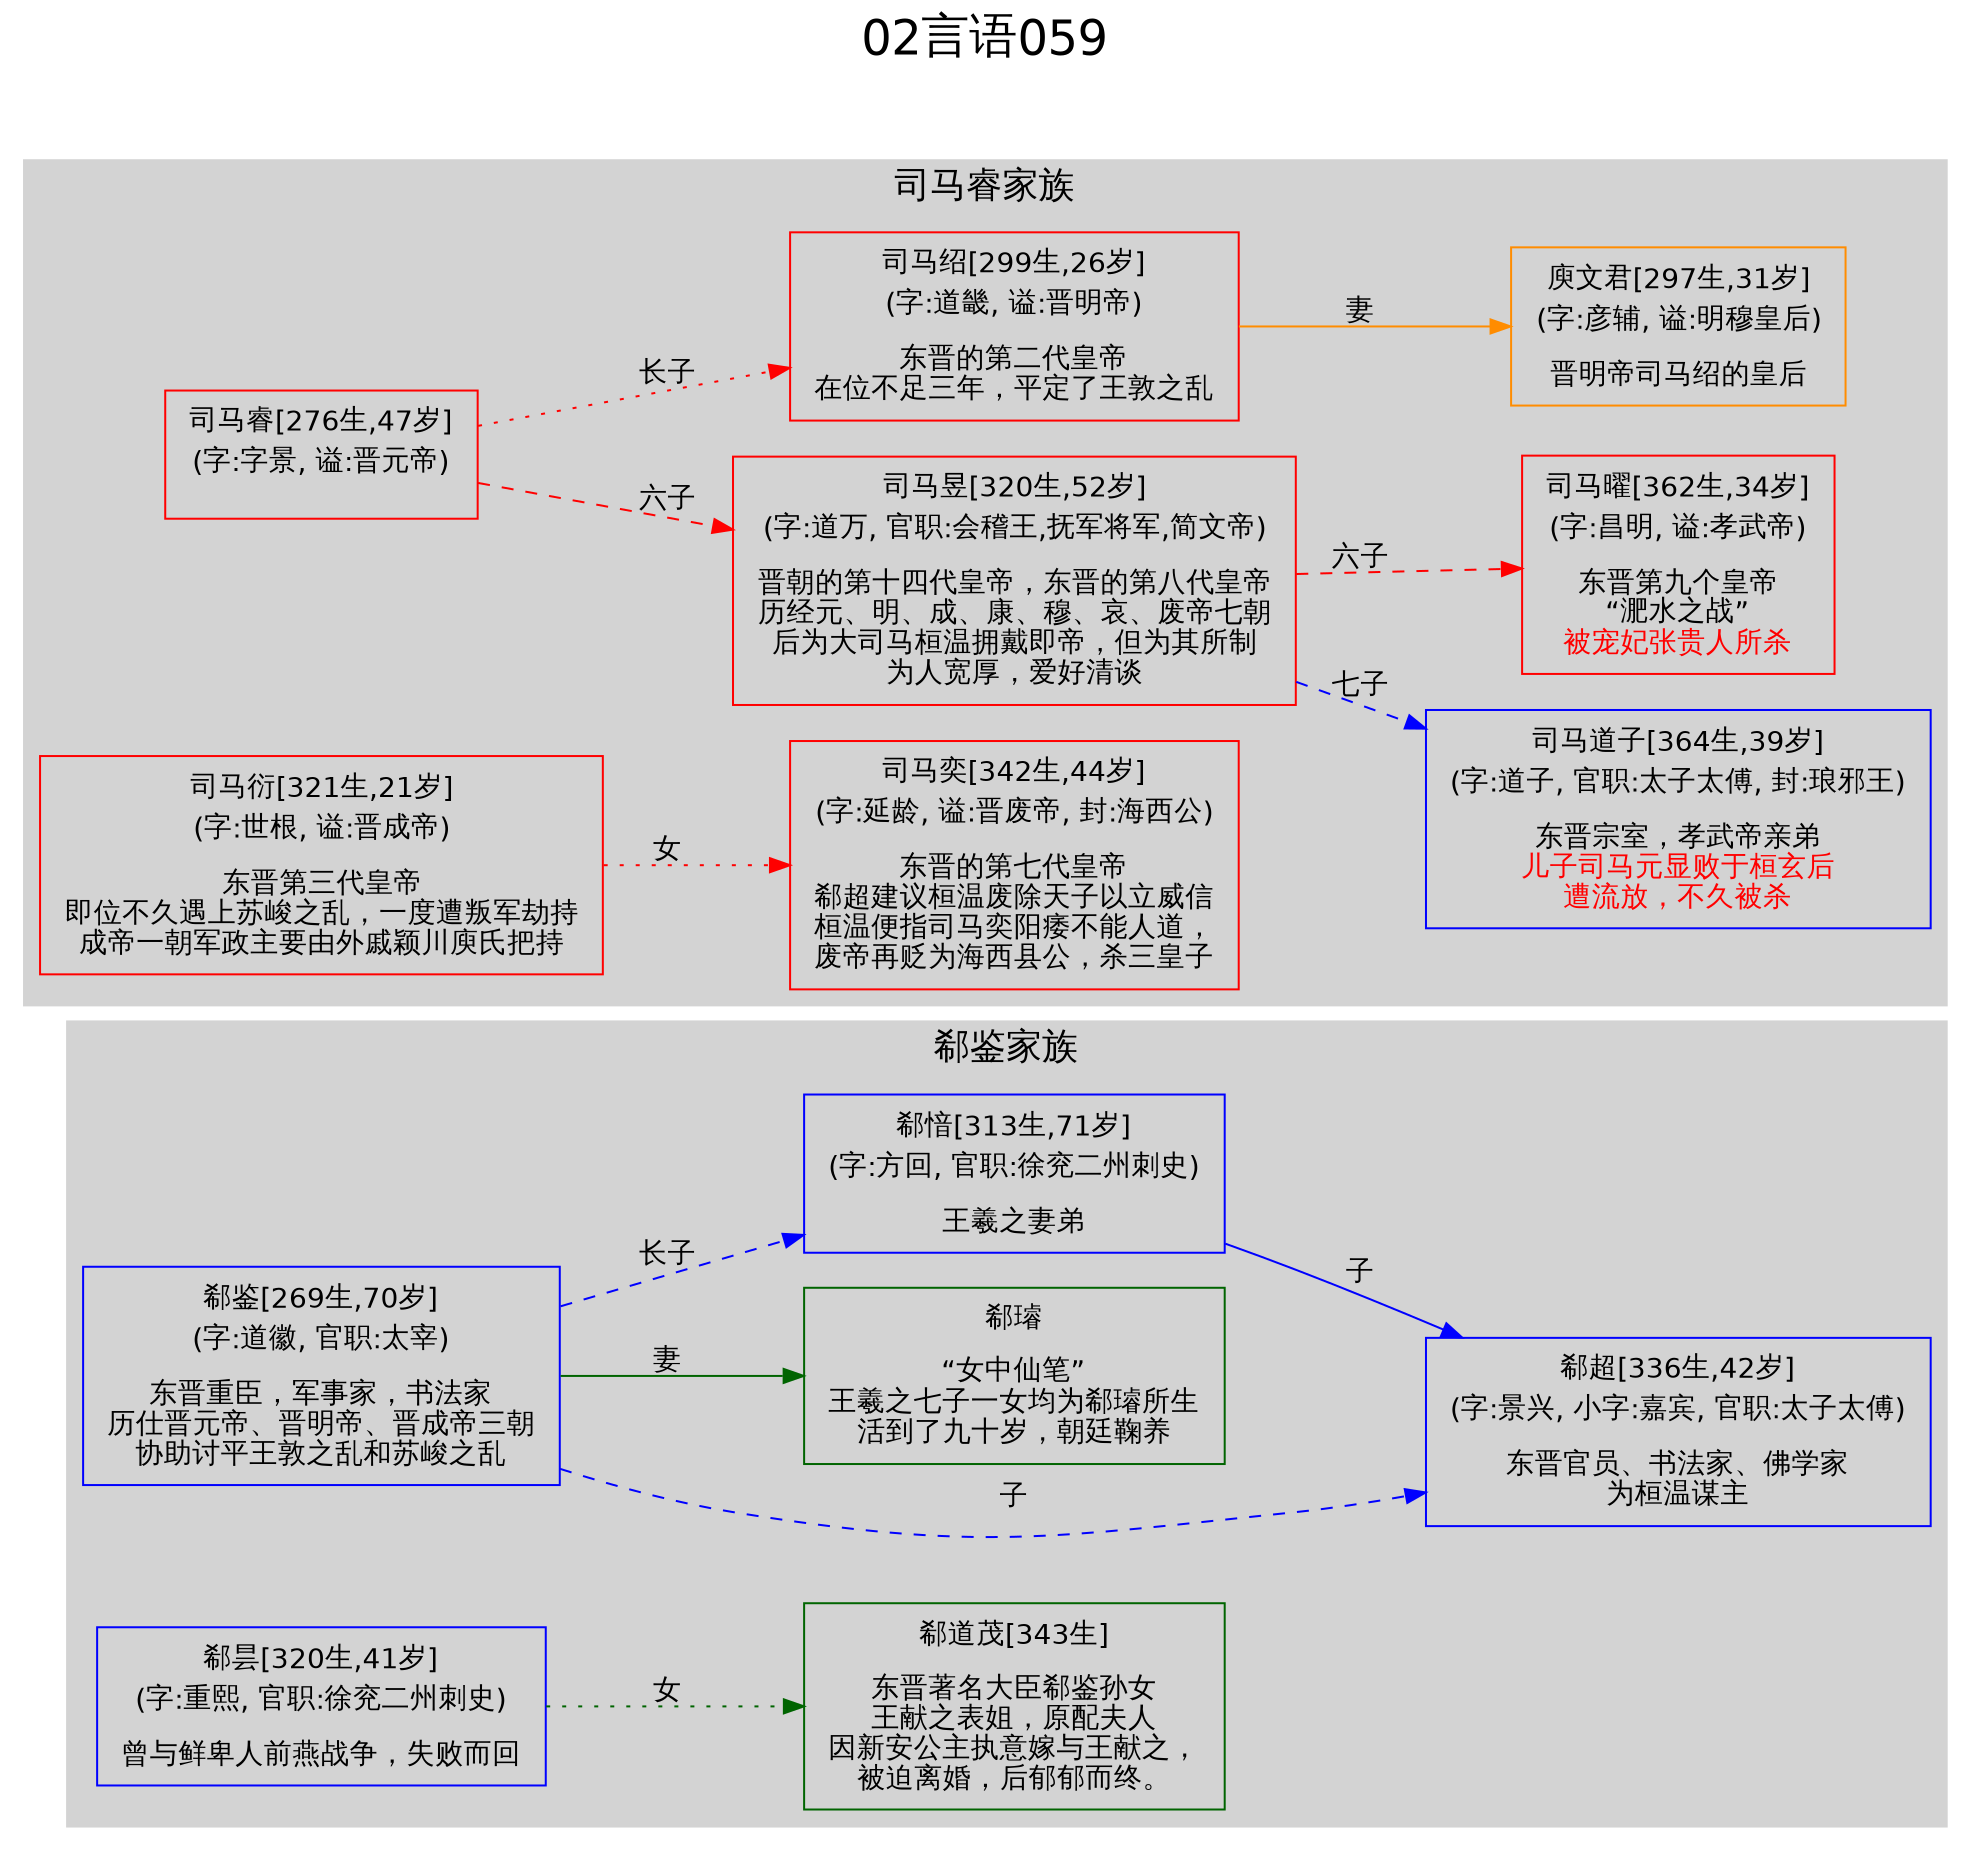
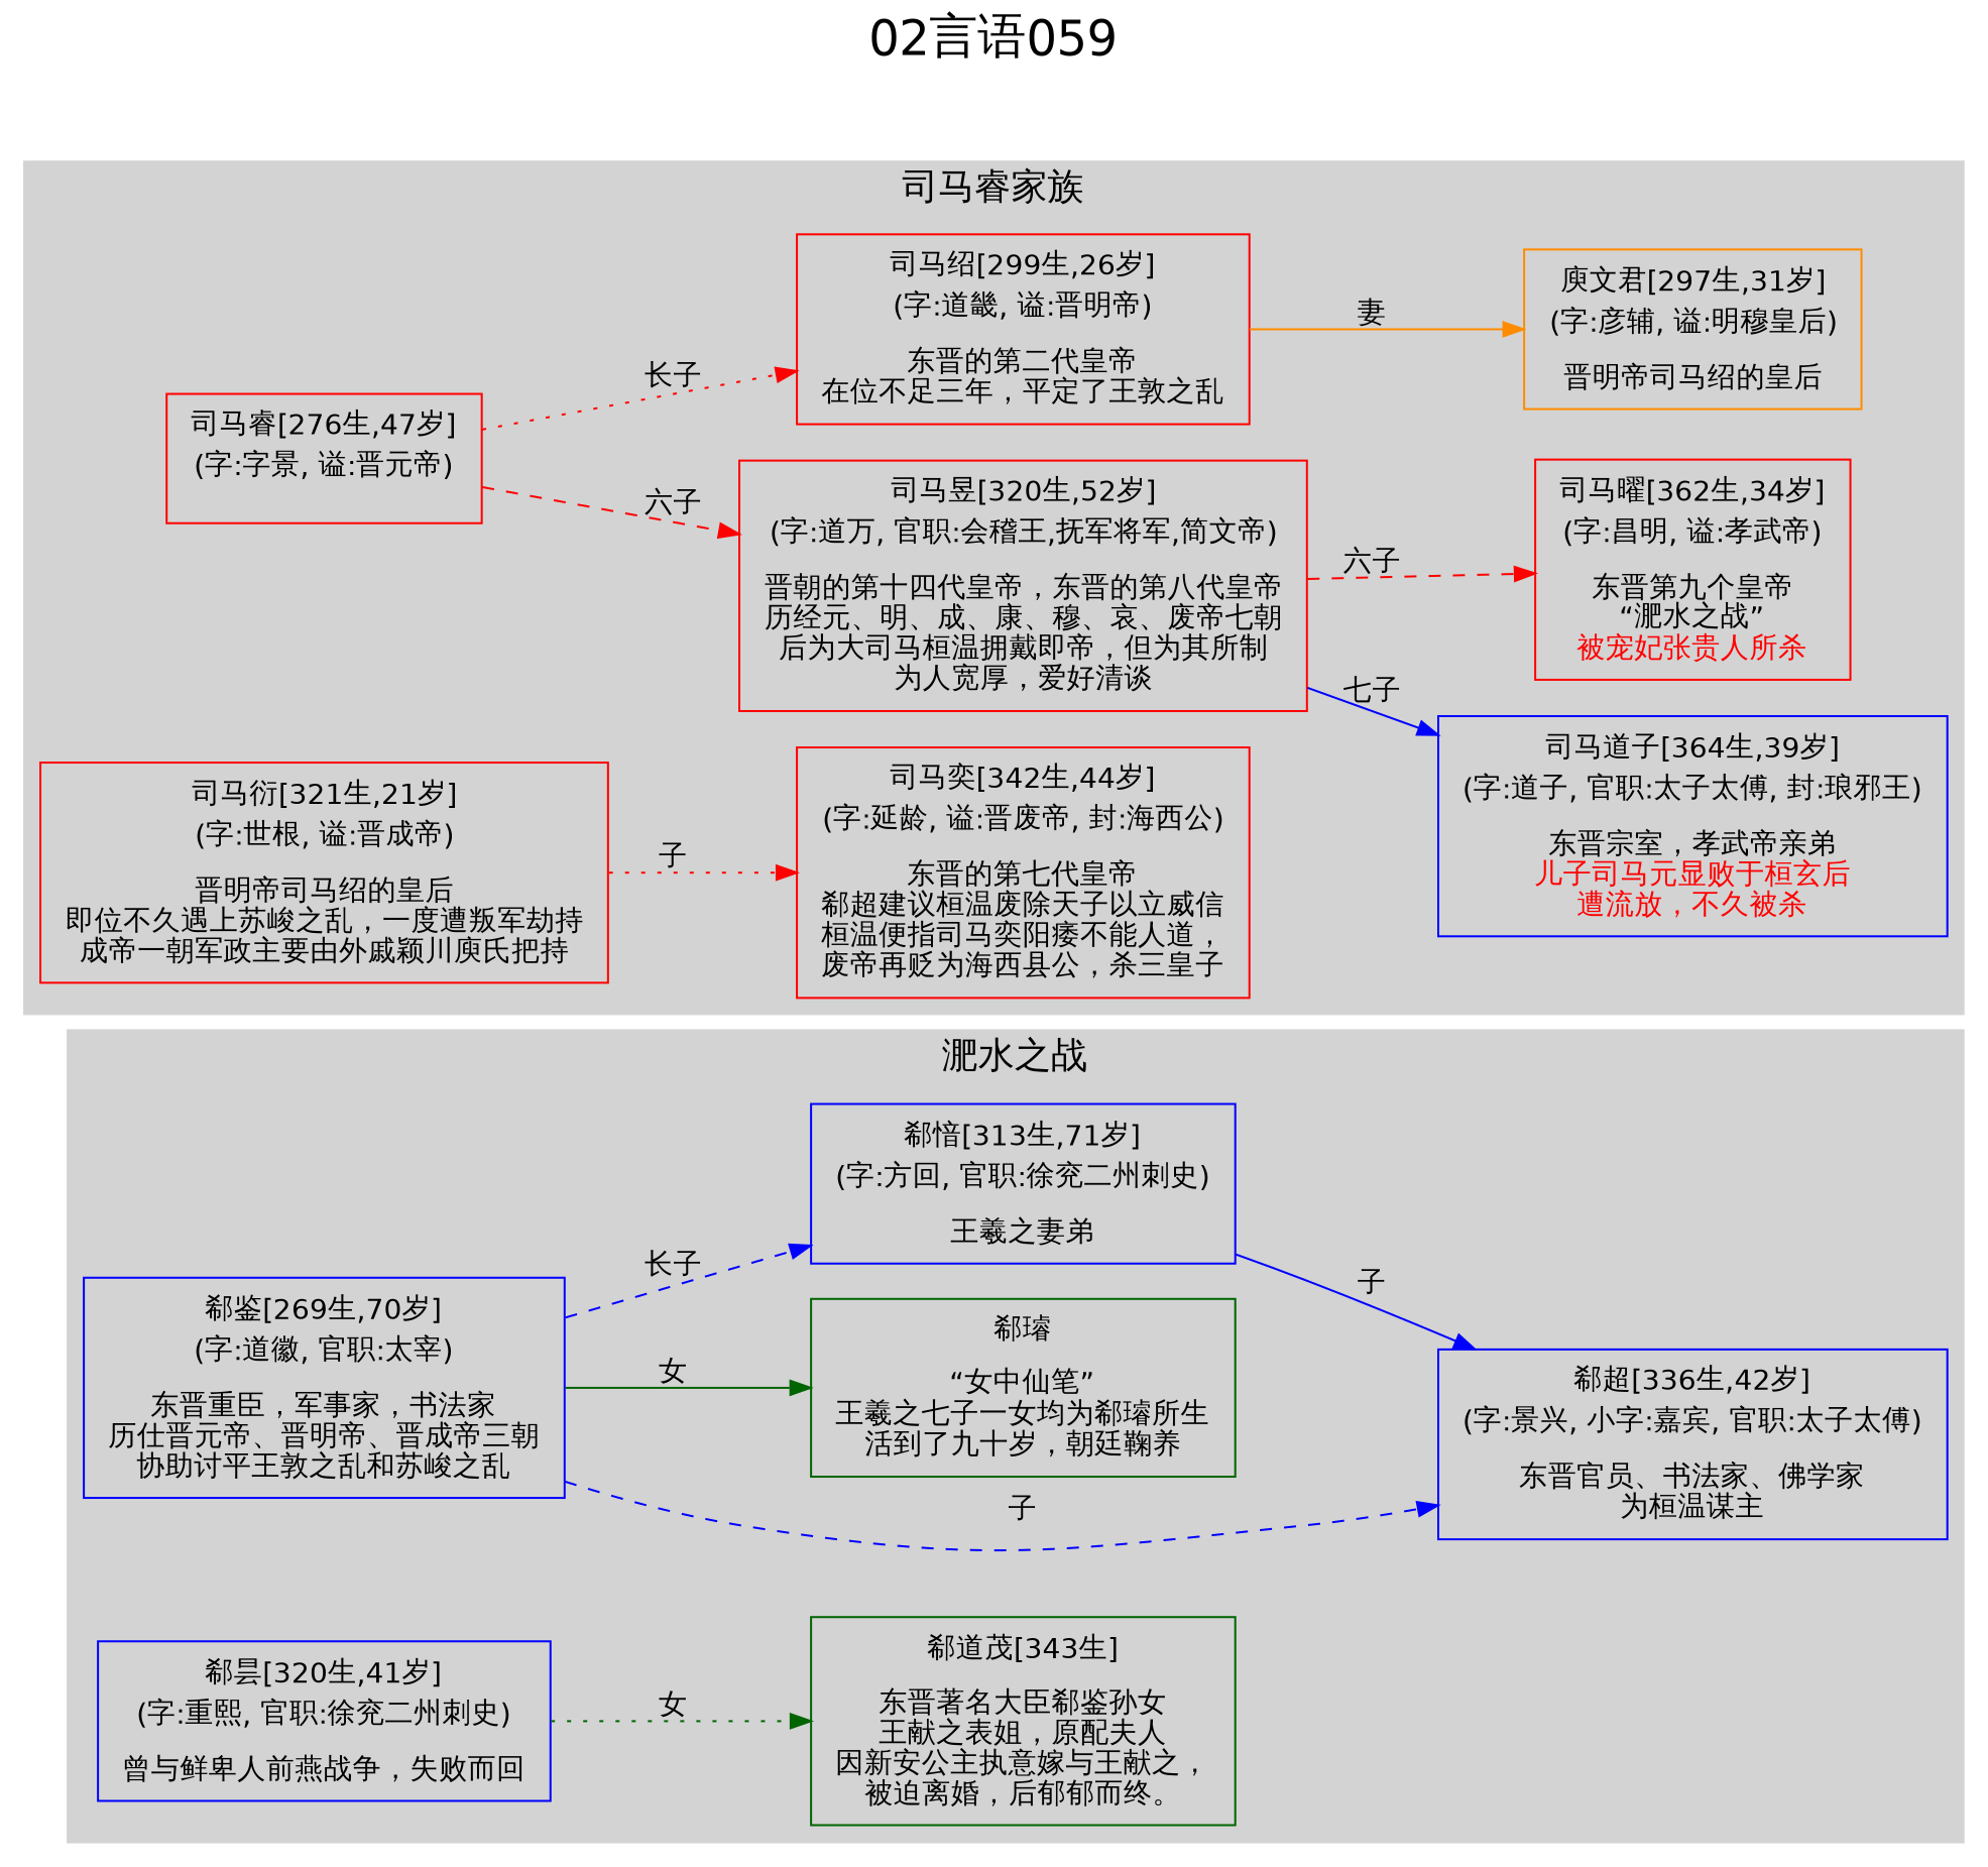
  digraph {
    color=lightgrey
    fontname="DejaVu Sans"
    fontsize=24
    label="02言语059"
    labelloc=t
    rankdir=LR
    ranksep=0.5
    style=filled
    node [color=red fontname="DejaVu Sans" shape=box]
    edge [color=blue fontname="DejaVu Sans" style=dashed]
    n1 [color=blue label=<<table border="0" cellborder="0"><tr><td>郗鉴[269生,70岁]</td></tr><tr><td>(字:道徽, 官职:太宰)</td></tr><tr><td></td></tr><tr><td>东晋重臣，军事家，书法家<br/>历仕晋元帝、晋明帝、晋成帝三朝<br/>协助讨平王敦之乱和苏峻之乱<br/></td></tr></table>>]
    n2 [color=blue label=<<table border="0" cellborder="0"><tr><td>郗超[336生,42岁]</td></tr><tr><td>(字:景兴, 小字:嘉宾, 官职:太子太傅)</td></tr><tr><td></td></tr><tr><td>东晋官员、书法家、佛学家<br/>为桓温谋主<br/></td></tr></table>>]
    n3 [color=darkgreen label=<<table border="0" cellborder="0"><tr><td>郗道茂[343生]</td></tr><tr><td></td></tr><tr><td>东晋著名大臣郗鉴孙女<br/>王献之表姐，原配夫人<br/>因新安公主执意嫁与王献之，<br/>被迫离婚，后郁郁而终。<br/></td></tr></table>>]
    n4 [color=darkgreen label=<<table border="0" cellborder="0"><tr><td>郗璿</td></tr><tr><td></td></tr><tr><td>“女中仙笔”<br/>王羲之七子一女均为郗璿所生<br/>活到了九十岁，朝廷鞠养<br/></td></tr></table>>]
    n5 [color=blue label=<<table border="0" cellborder="0"><tr><td>郗昙[320生,41岁]</td></tr><tr><td>(字:重熙, 官职:徐兖二州刺史)</td></tr><tr><td></td></tr><tr><td>曾与鲜卑人前燕战争，失败而回<br/></td></tr></table>>]
    n6 [color=blue label=<<table border="0" cellborder="0"><tr><td>郗愔[313生,71岁]</td></tr><tr><td>(字:方回, 官职:徐兖二州刺史)</td></tr><tr><td></td></tr><tr><td>王羲之妻弟<br/></td></tr></table>>]
    n7 [label=<<table border="0" cellborder="0"><tr><td>司马睿[276生,47岁]</td></tr><tr><td>(字:字景, 谥:晋元帝)</td></tr><tr><td></td></tr><tr><td></td></tr></table>>]
    n8 [color=blue label=<<table border="0" cellborder="0"><tr><td>司马道子[364生,39岁]</td></tr><tr><td>(字:道子, 官职:太子太傅, 封:琅邪王)</td></tr><tr><td></td></tr><tr><td>东晋宗室，孝武帝亲弟<br/><font color = 'red'>儿子司马元显败于桓玄后<br/>遭流放，不久被杀<br/></font></td></tr></table>>]
    n9 [label=<<table border="0" cellborder="0"><tr><td>司马曜[362生,34岁]</td></tr><tr><td>(字:昌明, 谥:孝武帝)</td></tr><tr><td></td></tr><tr><td>东晋第九个皇帝<br/>“淝水之战”<br/><font color = 'red'>被宠妃张贵人所杀</font></td></tr></table>>]
    n10 [label=<<table border="0" cellborder="0"><tr><td>司马昱[320生,52岁]</td></tr><tr><td>(字:道万, 官职:会稽王,抚军将军,简文帝)</td></tr><tr><td></td></tr><tr><td>晋朝的第十四代皇帝，东晋的第八代皇帝<br/>历经元、明、成、康、穆、哀、废帝七朝<br/>后为大司马桓温拥戴即帝，但为其所制<br/>为人宽厚，爱好清谈<br/></td></tr></table>>]
    n11 [label=<<table border="0" cellborder="0"><tr><td>司马奕[342生,44岁]</td></tr><tr><td>(字:延龄, 谥:晋废帝, 封:海西公)</td></tr><tr><td></td></tr><tr><td>东晋的第七代皇帝<br/>郗超建议桓温废除天子以立威信<br/>桓温便指司马奕阳痿不能人道，<br/>废帝再贬为海西县公，杀三皇子<br/></td></tr></table>>]
-   n12 [label=<<table border="0" cellborder="0"><tr><td>司马衍[321生,21岁]</td></tr><tr><td>(字:世根, 谥:晋成帝)</td></tr><tr><td></td></tr><tr><td>东晋第三代皇帝<br/>即位不久遇上苏峻之乱，一度遭叛军劫持<br/>成帝一朝军政主要由外戚颖川庾氏把持<br/></td></tr></table>>]
+   n12 [label=<<table border="0" cellborder="0"><tr><td>司马衍[321生,21岁]</td></tr><tr><td>(字:世根, 谥:晋成帝)</td></tr><tr><td></td></tr><tr><td>晋明帝司马绍的皇后<br/>即位不久遇上苏峻之乱，一度遭叛军劫持<br/>成帝一朝军政主要由外戚颖川庾氏把持<br/></td></tr></table>>]
    n13 [color=darkorange label=<<table border="0" cellborder="0"><tr><td>庾文君[297生,31岁]</td></tr><tr><td>(字:彦辅, 谥:明穆皇后)</td></tr><tr><td></td></tr><tr><td>晋明帝司马绍的皇后<br/></td></tr></table>>]
    n14 [label=<<table border="0" cellborder="0"><tr><td>司马绍[299生,26岁]</td></tr><tr><td>(字:道畿, 谥:晋明帝)</td></tr><tr><td></td></tr><tr><td>东晋的第二代皇帝<br/>在位不足三年，平定了王敦之乱<br/></td></tr></table>>]
    subgraph cluster_1 {
      fontsize=18
-     label="郗鉴家族"
+     label="淝水之战"
      n1
      n2
      n3
      n4
      n5
      n6
    }
    subgraph cluster_2 {
      fontsize=18
      label="司马睿家族"
      n7
      n8
      n9
      n10
      n11
      n12
      n13
      n14
    }
    n1 -> n2 [label="子"]
-   n1 -> n4 [color=darkgreen label="妻" style=solid]
+   n1 -> n4 [color=darkgreen label="女" style=solid]
    n1 -> n6 [label="长子"]
    n5 -> n3 [color=darkgreen label="女" style=dotted]
    n6 -> n2 [label="子" style=solid]
    n7 -> n10 [color=red label="六子"]
    n7 -> n14 [color=red label="长子" style=dotted]
-   n10 -> n8 [label="七子"]
+   n10 -> n8 [label="七子" style=solid]
    n10 -> n9 [color=red label="六子"]
-   n12 -> n11 [color=red label="女" style=dotted]
+   n12 -> n11 [color=red label="子" style=dotted]
    n14 -> n13 [color=darkorange label="妻" style=solid]
  }
